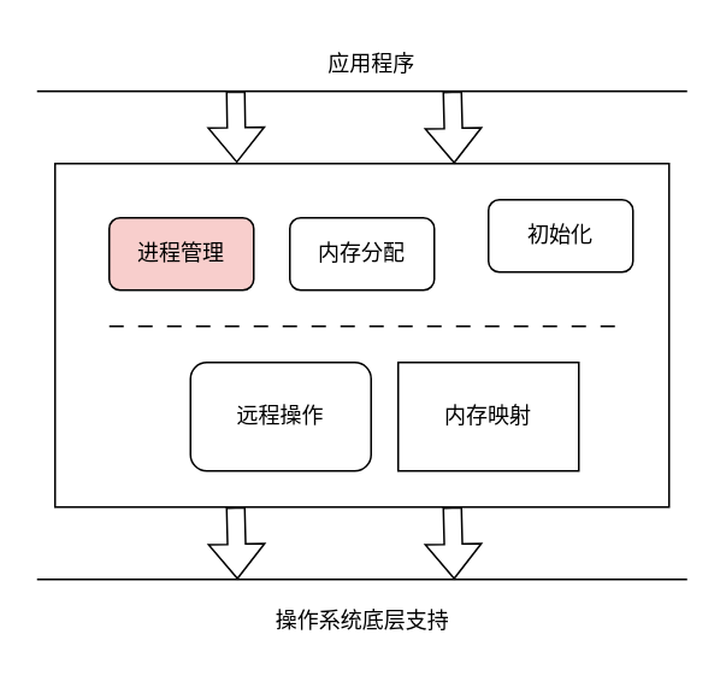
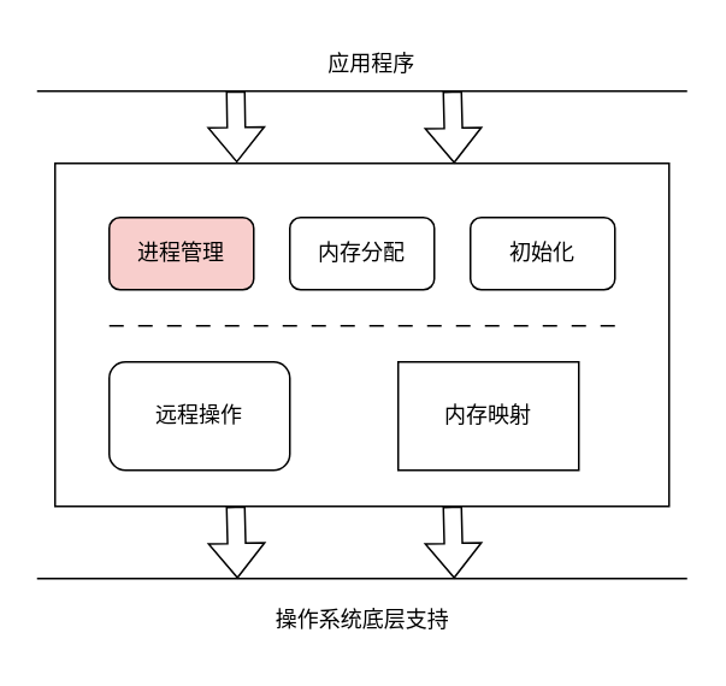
  <mxCell id="0" />
  <mxCell id="1" parent="0" />
  <mxCell id="2" value="" style="endArrow=none;html=1;rounded=0;" parent="1" edge="1"><mxGeometry width="50" height="50" relative="1" as="geometry"><mxPoint x="20" y="50" as="sourcePoint" /><mxPoint x="380" y="50" as="targetPoint" /></mxGeometry></mxCell>
  <mxCell id="3" value="应用程序" style="text;html=1;align=center;verticalAlign=middle;resizable=0;points=[];autosize=1;strokeColor=none;fillColor=none;" parent="1" vertex="1"><mxGeometry x="170" y="20" width="70" height="30" as="geometry" /></mxCell>
  <mxCell id="4" value="" style="rounded=0;whiteSpace=wrap;html=1;" parent="1" vertex="1"><mxGeometry x="30" y="90" width="340" height="190" as="geometry" /></mxCell>
  <mxCell id="5" value="" style="shape=flexArrow;endArrow=classic;html=1;rounded=0;entryX=0.296;entryY=-0.002;entryDx=0;entryDy=0;entryPerimeter=0;" parent="1" target="4" edge="1"><mxGeometry width="50" height="50" relative="1" as="geometry"><mxPoint x="130" y="50" as="sourcePoint" /><mxPoint x="170" y="120" as="targetPoint" /></mxGeometry></mxCell>
  <mxCell id="6" value="" style="shape=flexArrow;endArrow=classic;html=1;rounded=0;entryX=0.296;entryY=-0.002;entryDx=0;entryDy=0;entryPerimeter=0;" parent="1" edge="1"><mxGeometry width="50" height="50" relative="1" as="geometry"><mxPoint x="250" y="50" as="sourcePoint" /><mxPoint x="251" y="90" as="targetPoint" /></mxGeometry></mxCell>
  <mxCell id="7" value="" style="endArrow=none;html=1;rounded=0;dashed=1;dashPattern=8 8;" parent="1" edge="1"><mxGeometry width="50" height="50" relative="1" as="geometry"><mxPoint x="60" y="180" as="sourcePoint" /><mxPoint x="340" y="180" as="targetPoint" /></mxGeometry></mxCell>
  <mxCell id="8" value="进程管理" style="rounded=1;whiteSpace=wrap;html=1;fillColor=#f8cecc;" parent="1" vertex="1"><mxGeometry x="60" y="120" width="80" height="40" as="geometry" /></mxCell>
  <mxCell id="9" value="&lt;div&gt;内存分配&lt;/div&gt;" style="rounded=1;whiteSpace=wrap;html=1;" parent="1" vertex="1"><mxGeometry x="160" y="120" width="80" height="40" as="geometry" /></mxCell>
- <mxCell id="10" value="初始化" style="rounded=1;whiteSpace=wrap;html=1;" parent="1" vertex="1"><mxGeometry x="270" y="110" width="80" height="40" as="geometry" /></mxCell>
- <mxCell id="11" value="远程操作" style="rounded=1;whiteSpace=wrap;html=1;" parent="1" vertex="1"><mxGeometry x="105" y="200" width="100" height="60" as="geometry" /></mxCell>
+ <mxCell id="10" value="初始化" style="rounded=1;whiteSpace=wrap;html=1;" parent="1" vertex="1"><mxGeometry x="260" y="120" width="80" height="40" as="geometry" /></mxCell>
+ <mxCell id="11" value="远程操作" style="rounded=1;whiteSpace=wrap;html=1;" parent="1" vertex="1"><mxGeometry x="60" y="200" width="100" height="60" as="geometry" /></mxCell>
  <mxCell id="12" value="内存映射" style="whiteSpace=wrap;html=1;rounded=0;" parent="1" vertex="1"><mxGeometry x="220" y="200" width="100" height="60" as="geometry" /></mxCell>
  <mxCell id="13" value="" style="shape=flexArrow;endArrow=classic;html=1;rounded=0;entryX=0.296;entryY=-0.002;entryDx=0;entryDy=0;entryPerimeter=0;" parent="1" edge="1"><mxGeometry width="50" height="50" relative="1" as="geometry"><mxPoint x="130" y="280" as="sourcePoint" /><mxPoint x="131" y="320" as="targetPoint" /></mxGeometry></mxCell>
  <mxCell id="14" value="" style="shape=flexArrow;endArrow=classic;html=1;rounded=0;entryX=0.296;entryY=-0.002;entryDx=0;entryDy=0;entryPerimeter=0;" parent="1" edge="1"><mxGeometry width="50" height="50" relative="1" as="geometry"><mxPoint x="250" y="280" as="sourcePoint" /><mxPoint x="251" y="320" as="targetPoint" /></mxGeometry></mxCell>
  <mxCell id="15" value="" style="endArrow=none;html=1;rounded=0;" parent="1" edge="1"><mxGeometry width="50" height="50" relative="1" as="geometry"><mxPoint x="20" y="320" as="sourcePoint" /><mxPoint x="380" y="320" as="targetPoint" /></mxGeometry></mxCell>
  <mxCell id="16" value="操作系统底层支持" style="text;html=1;align=center;verticalAlign=middle;resizable=0;points=[];autosize=1;strokeColor=none;fillColor=none;" parent="1" vertex="1"><mxGeometry x="140" y="328" width="120" height="30" as="geometry" /></mxCell>
